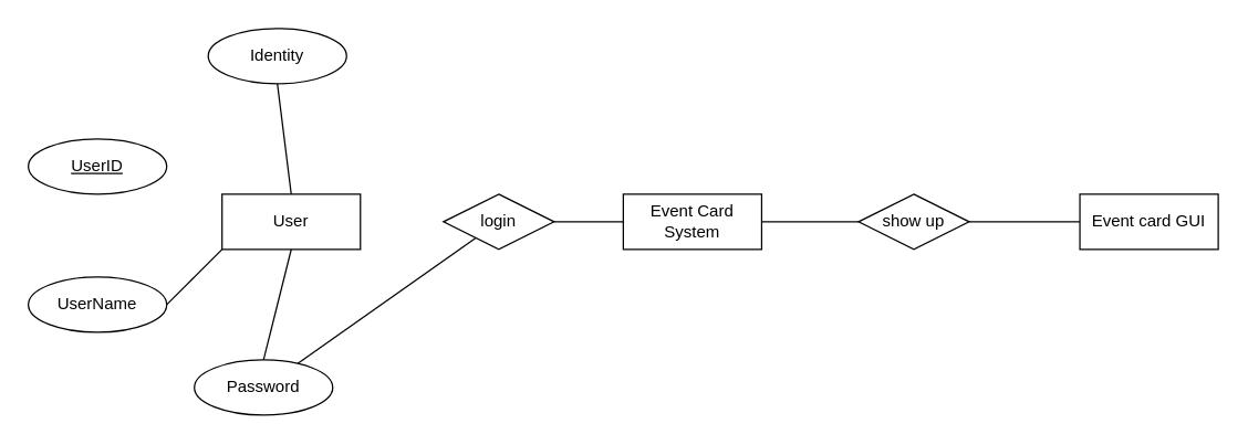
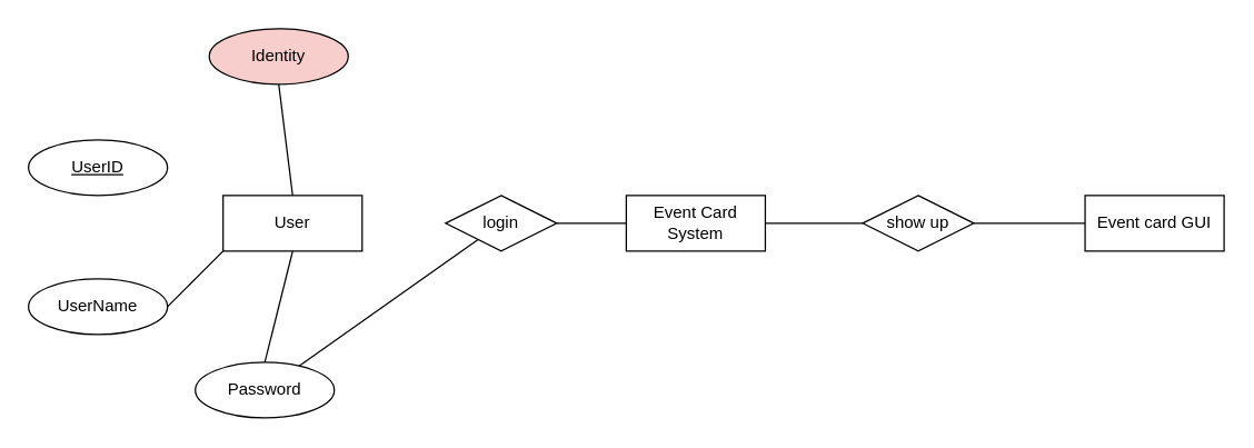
  <mxCell id="0" />
  <mxCell id="1" parent="0" />
  <mxCell id="2" value="User" style="whiteSpace=wrap;html=1;align=center;" parent="1" vertex="1"><mxGeometry x="160" y="140" width="100" height="40" as="geometry" /></mxCell>
  <mxCell id="3" value="Password" style="ellipse;whiteSpace=wrap;html=1;align=center;" parent="1" vertex="1"><mxGeometry x="140" y="260" width="100" height="40" as="geometry" /></mxCell>
  <mxCell id="4" value="UserID" style="ellipse;whiteSpace=wrap;html=1;align=center;fontStyle=4;" parent="1" vertex="1"><mxGeometry x="20" y="100" width="100" height="40" as="geometry" /></mxCell>
  <mxCell id="5" value="UserName" style="ellipse;whiteSpace=wrap;html=1;align=center;" parent="1" vertex="1"><mxGeometry x="20" y="200" width="100" height="40" as="geometry" /></mxCell>
- <mxCell id="6" value="Identity" style="ellipse;whiteSpace=wrap;html=1;align=center;" parent="1" vertex="1"><mxGeometry x="150" y="20" width="100" height="40" as="geometry" /></mxCell>
+ <mxCell id="6" value="Identity" style="ellipse;whiteSpace=wrap;html=1;align=center;fillColor=#f8cecc;" parent="1" vertex="1"><mxGeometry x="150" y="20" width="100" height="40" as="geometry" /></mxCell>
  <mxCell id="7" value="" style="endArrow=none;html=1;rounded=0;exitX=0.5;exitY=1;exitDx=0;exitDy=0;entryX=0.5;entryY=0;entryDx=0;entryDy=0;" parent="1" source="6" target="2" edge="1"><mxGeometry relative="1" as="geometry"><mxPoint x="320" y="110" as="sourcePoint" /><mxPoint x="480" y="110" as="targetPoint" /></mxGeometry></mxCell>
  <mxCell id="8" value="" style="endArrow=none;html=1;rounded=0;exitX=0.5;exitY=0;exitDx=0;exitDy=0;entryX=0.5;entryY=1;entryDx=0;entryDy=0;" parent="1" source="3" target="2" edge="1"><mxGeometry relative="1" as="geometry"><mxPoint x="130" y="130" as="sourcePoint" /><mxPoint x="170" y="170" as="targetPoint" /></mxGeometry></mxCell>
  <mxCell id="9" value="" style="endArrow=none;html=1;rounded=0;exitX=1;exitY=0.5;exitDx=0;exitDy=0;entryX=0;entryY=1;entryDx=0;entryDy=0;" parent="1" source="5" target="2" edge="1"><mxGeometry relative="1" as="geometry"><mxPoint x="140" y="140" as="sourcePoint" /><mxPoint x="180" y="180" as="targetPoint" /><Array as="points" /></mxGeometry></mxCell>
  <mxCell id="10" value="" style="endArrow=none;html=1;rounded=0;startArrow=none;" parent="1" source="11" target="3" edge="1"><mxGeometry relative="1" as="geometry"><mxPoint x="350" y="160" as="sourcePoint" /><mxPoint x="220" y="150" as="targetPoint" /></mxGeometry></mxCell>
  <mxCell id="11" value="login" style="shape=rhombus;perimeter=rhombusPerimeter;whiteSpace=wrap;html=1;align=center;" parent="1" vertex="1"><mxGeometry x="320" y="140" width="80" height="40" as="geometry" /></mxCell>
  <mxCell id="12" value="Event Card System" style="whiteSpace=wrap;html=1;align=center;" parent="1" vertex="1"><mxGeometry x="450" y="140" width="100" height="40" as="geometry" /></mxCell>
  <mxCell id="13" value="" style="endArrow=none;html=1;rounded=0;entryX=0;entryY=0.5;entryDx=0;entryDy=0;startArrow=none;exitX=1;exitY=0.5;exitDx=0;exitDy=0;" parent="1" source="11" target="12" edge="1"><mxGeometry relative="1" as="geometry"><mxPoint x="330" y="170" as="sourcePoint" /><mxPoint x="270" y="170" as="targetPoint" /></mxGeometry></mxCell>
  <mxCell id="14" value="" style="endArrow=none;html=1;rounded=0;entryX=1;entryY=0.5;entryDx=0;entryDy=0;startArrow=none;" parent="1" source="15" target="12" edge="1"><mxGeometry relative="1" as="geometry"><mxPoint x="660" y="160" as="sourcePoint" /><mxPoint x="570" y="160" as="targetPoint" /></mxGeometry></mxCell>
  <mxCell id="15" value="show up" style="shape=rhombus;perimeter=rhombusPerimeter;whiteSpace=wrap;html=1;align=center;" parent="1" vertex="1"><mxGeometry x="620" y="140" width="80" height="40" as="geometry" /></mxCell>
  <mxCell id="16" value="" style="endArrow=none;html=1;rounded=0;entryX=0;entryY=0.5;entryDx=0;entryDy=0;startArrow=none;exitX=1;exitY=0.5;exitDx=0;exitDy=0;" parent="1" source="15" target="17" edge="1"><mxGeometry relative="1" as="geometry"><mxPoint x="640" y="170" as="sourcePoint" /><mxPoint x="760" y="160" as="targetPoint" /></mxGeometry></mxCell>
  <mxCell id="17" value="Event card GUI" style="whiteSpace=wrap;html=1;align=center;" parent="1" vertex="1"><mxGeometry x="780" y="140" width="100" height="40" as="geometry" /></mxCell>
